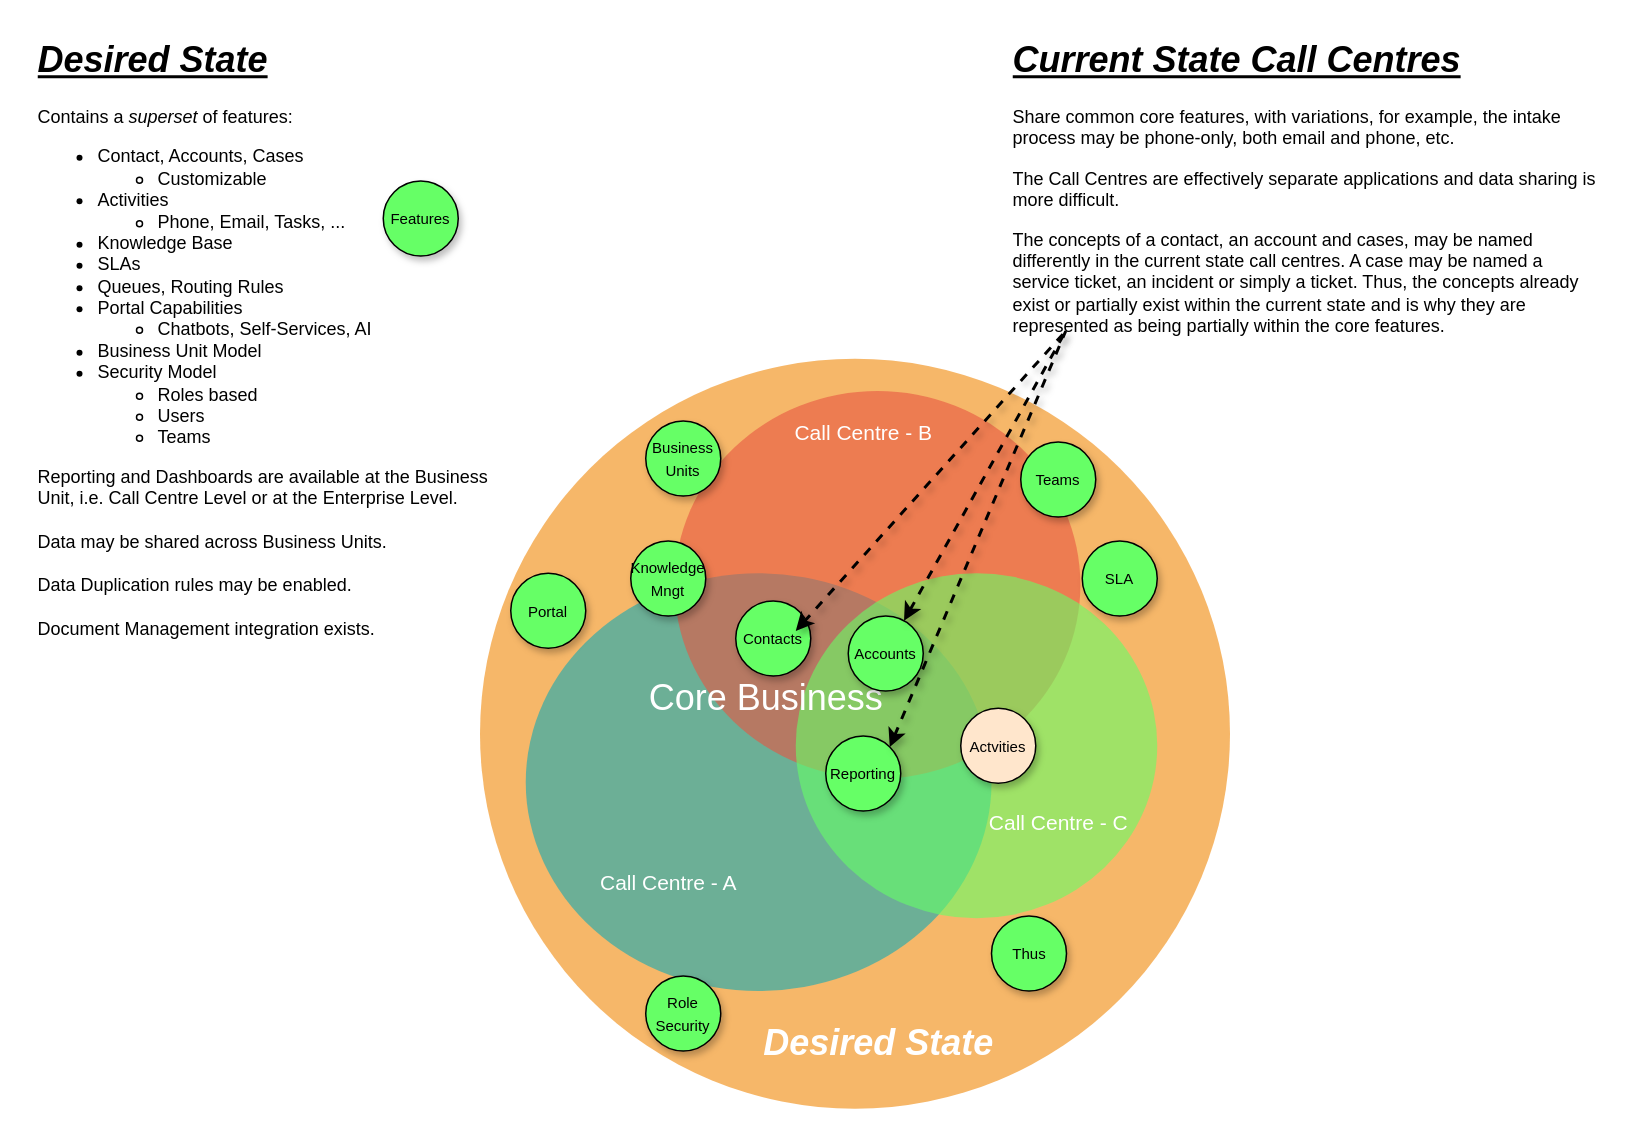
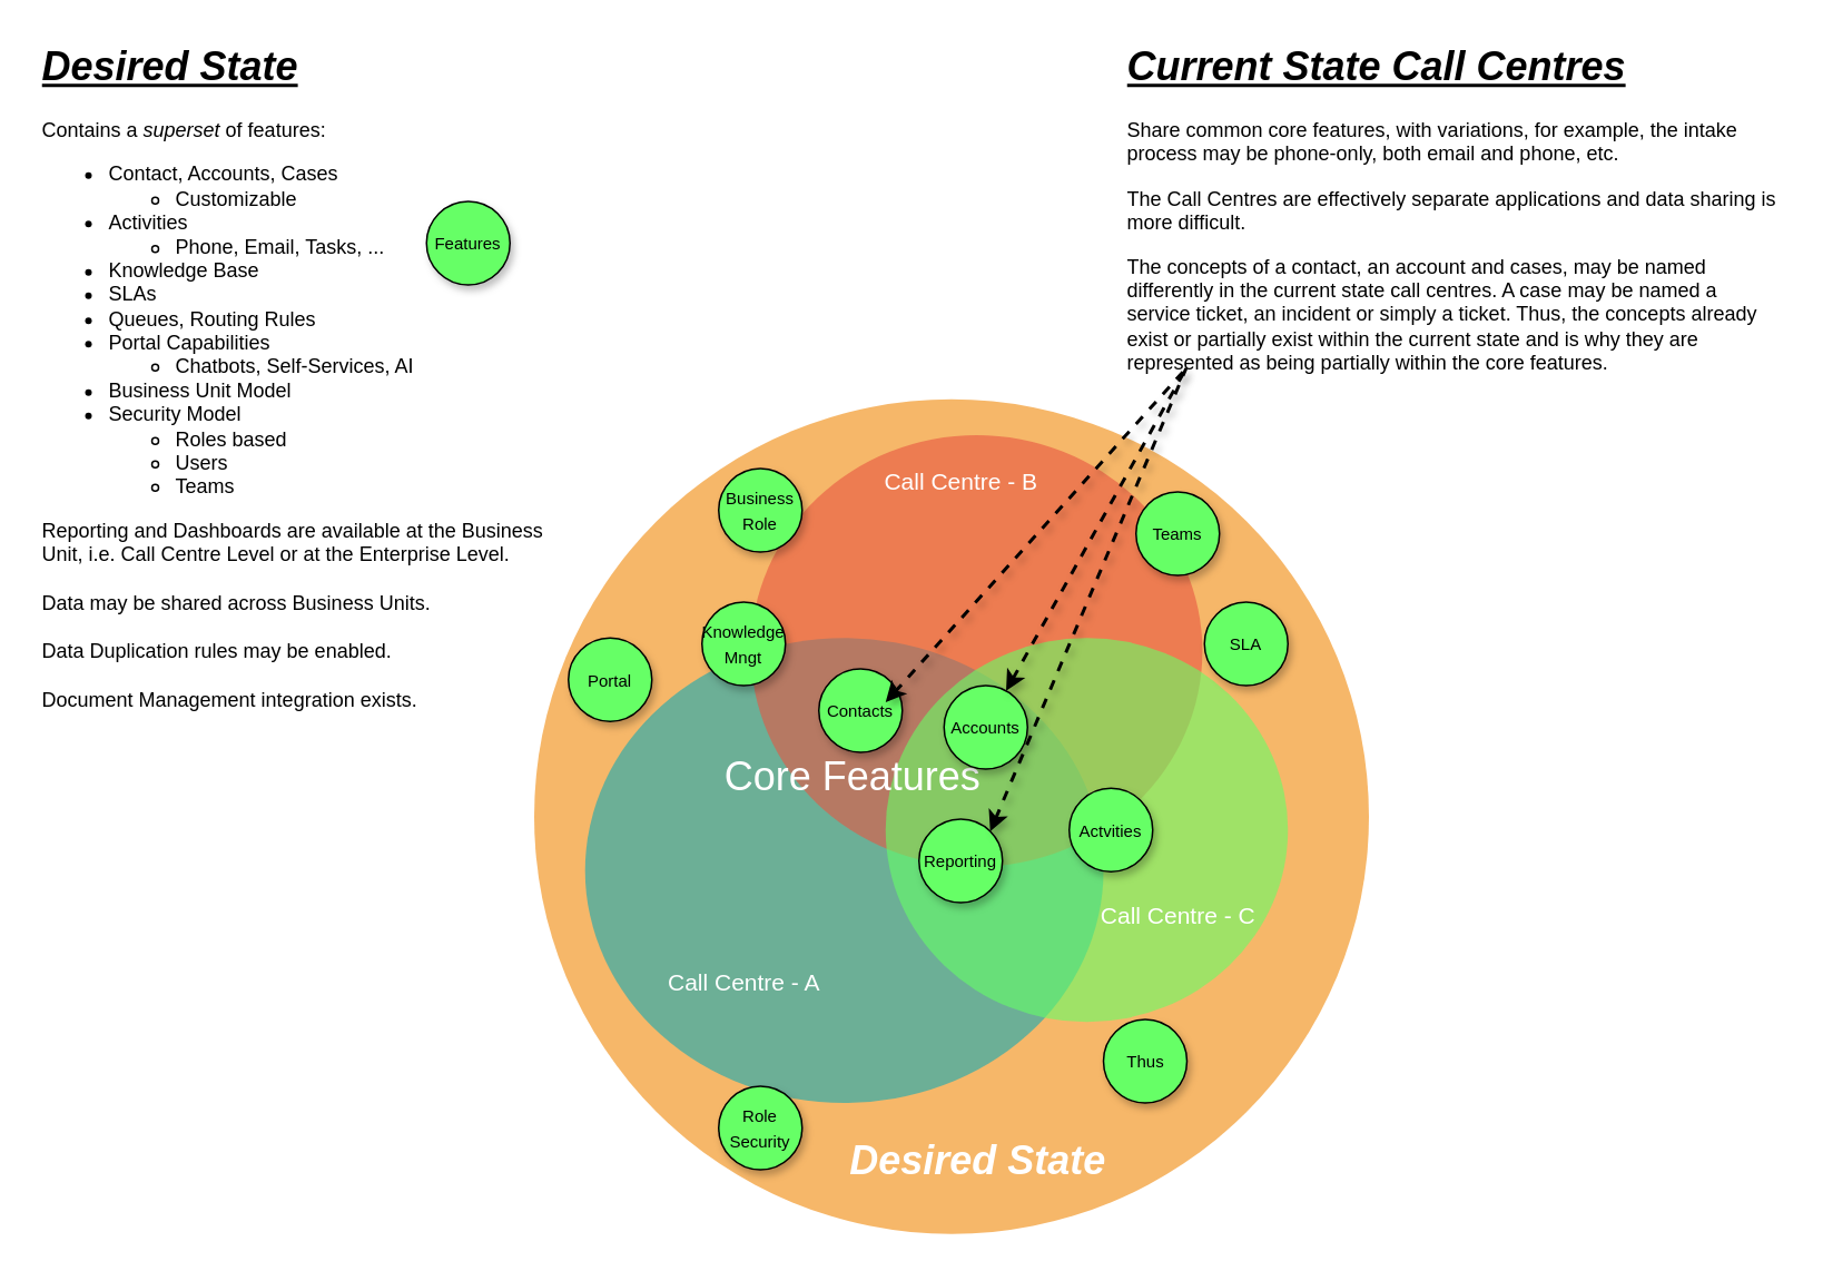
  <mxCell id="0" />
  <mxCell id="1" parent="0" />
  <mxCell id="2" value="" style="ellipse;fillColor=#F08705;opacity=60;strokeColor=none;html=1;fontColor=#FFFFFF;" parent="1" vertex="1"><mxGeometry x="319.5" y="238.5" width="500" height="500" as="geometry" /></mxCell>
  <mxCell id="3" value="" style="ellipse;fillColor=#12AAB5;opacity=60;strokeColor=none;html=1;fontColor=#FFFFFF;" parent="1" vertex="1"><mxGeometry x="350" y="381.5" width="310.5" height="278.5" as="geometry" /></mxCell>
  <mxCell id="4" value="" style="ellipse;fillColor=#e85642;opacity=60;strokeColor=none;html=1;fontColor=#FFFFFF;" parent="1" vertex="1"><mxGeometry x="449.25" y="260" width="270.5" height="258.5" as="geometry" /></mxCell>
  <mxCell id="5" value="&lt;font style=&quot;font-size: 14px&quot;&gt;Call Centre - A&lt;/font&gt;" style="text;fontSize=24;align=center;verticalAlign=middle;html=1;fontColor=#FFFFFF;" parent="1" vertex="1"><mxGeometry x="350" y="550" width="190" height="70" as="geometry" /></mxCell>
  <mxCell id="6" value="&lt;b&gt;&lt;i&gt;Desired State&lt;/i&gt;&lt;/b&gt;" style="text;fontSize=24;align=center;verticalAlign=middle;html=1;fontColor=#FFFFFF;" parent="1" vertex="1"><mxGeometry x="489.5" y="660" width="190" height="70" as="geometry" /></mxCell>
  <mxCell id="7" value="&lt;font style=&quot;font-size: 14px&quot;&gt;Call Centre - B&lt;/font&gt;" style="text;fontSize=24;align=center;verticalAlign=middle;html=1;fontColor=#FFFFFF;" vertex="1" parent="1"><mxGeometry x="480" y="250" width="190" height="70" as="geometry" /></mxCell>
  <mxCell id="8" value="" style="ellipse;opacity=60;strokeColor=none;html=1;fontColor=#FFFFFF;fillColor=#66FF66;" vertex="1" parent="1"><mxGeometry x="530" y="381.5" width="241" height="230" as="geometry" /></mxCell>
  <mxCell id="9" value="&lt;font style=&quot;font-size: 14px&quot;&gt;Call Centre - C&lt;/font&gt;" style="text;fontSize=24;align=center;verticalAlign=middle;html=1;fontColor=#FFFFFF;" vertex="1" parent="1"><mxGeometry x="610" y="510" width="190" height="70" as="geometry" /></mxCell>
- <mxCell id="10" value="Core Business" style="text;fontSize=24;align=center;verticalAlign=middle;html=1;fontColor=#FFFFFF;" vertex="1" parent="1"><mxGeometry x="415" y="430" width="190" height="70" as="geometry" /></mxCell>
+ <mxCell id="10" value="Core Features" style="text;fontSize=24;align=center;verticalAlign=middle;html=1;fontColor=#FFFFFF;" vertex="1" parent="1"><mxGeometry x="415" y="430" width="190" height="70" as="geometry" /></mxCell>
  <mxCell id="11" value="&lt;h1&gt;&lt;i&gt;&lt;u&gt;Desired State&lt;/u&gt;&lt;/i&gt;&lt;/h1&gt;&lt;p&gt;Contains a &lt;i&gt;superset &lt;/i&gt;of features:&lt;/p&gt;&lt;p&gt;&lt;/p&gt;&lt;ul&gt;&lt;li&gt;Contact, Accounts, Cases&lt;/li&gt;&lt;ul&gt;&lt;li&gt;&lt;span&gt;Customizable&lt;/span&gt;&lt;/li&gt;&lt;/ul&gt;&lt;li&gt;Activities&lt;/li&gt;&lt;ul&gt;&lt;li&gt;Phone, Email, Tasks, ...&lt;/li&gt;&lt;/ul&gt;&lt;li&gt;Knowledge Base&lt;/li&gt;&lt;li&gt;SLAs&lt;/li&gt;&lt;li&gt;Queues, Routing Rules&lt;/li&gt;&lt;li&gt;Portal Capabilities&lt;/li&gt;&lt;ul&gt;&lt;li&gt;Chatbots, Self-Services, AI&lt;/li&gt;&lt;/ul&gt;&lt;li&gt;Business Unit Model&lt;/li&gt;&lt;li&gt;Security Model&lt;/li&gt;&lt;ul&gt;&lt;li&gt;Roles based&lt;/li&gt;&lt;li&gt;Users&lt;/li&gt;&lt;li&gt;Teams&lt;/li&gt;&lt;/ul&gt;&lt;/ul&gt;&lt;span&gt;Reporting and Dashboards are available at the Business Unit, i.e. Call Centre Level or at the Enterprise Level.&lt;/span&gt;&lt;br&gt;&lt;div&gt;&lt;br&gt;&lt;/div&gt;&lt;div&gt;Data may be shared across Business Units.&lt;/div&gt;&lt;div&gt;&lt;br&gt;&lt;/div&gt;&lt;div&gt;Data Duplication rules may be enabled.&lt;/div&gt;&lt;div&gt;&lt;br&gt;&lt;/div&gt;&lt;div&gt;Document Management integration exists.&lt;/div&gt;&lt;br&gt;&lt;p&gt;&lt;/p&gt;" style="text;html=1;strokeColor=none;fillColor=none;spacing=5;spacingTop=-20;whiteSpace=wrap;overflow=hidden;rounded=0;" vertex="1" parent="1"><mxGeometry x="20" y="20" width="320" height="460" as="geometry" /></mxCell>
  <mxCell id="12" value="&lt;h1&gt;&lt;i&gt;&lt;u&gt;Current State Call Centres&lt;/u&gt;&lt;/i&gt;&lt;/h1&gt;&lt;p&gt;Share common core&amp;nbsp;features, with variations, for example, the intake process may be phone-only, both email and phone, etc.&lt;/p&gt;&lt;p&gt;The Call Centres are effectively separate applications and data sharing is more difficult.&lt;/p&gt;&lt;p&gt;The concepts of a contact, an account and cases, may be named differently in the current state call centres. A case may be named a service ticket, an incident or simply a ticket. Thus, the concepts already exist or partially exist within the current state and is why they are represented as being partially within the core features.&lt;/p&gt;&lt;br&gt;&lt;p&gt;&lt;/p&gt;" style="text;html=1;strokeColor=none;fillColor=none;spacing=5;spacingTop=-20;whiteSpace=wrap;overflow=hidden;rounded=0;" vertex="1" parent="1"><mxGeometry x="670" y="20" width="400" height="310" as="geometry" /></mxCell>
  <mxCell id="13" value="&lt;font style=&quot;font-size: 10px&quot;&gt;Contacts&lt;/font&gt;" style="ellipse;whiteSpace=wrap;html=1;aspect=fixed;fillColor=#66FF66;shadow=1;" vertex="1" parent="1"><mxGeometry x="490" y="400" width="50" height="50" as="geometry" /></mxCell>
  <mxCell id="14" value="&lt;font style=&quot;font-size: 10px&quot;&gt;Accounts&lt;/font&gt;" style="ellipse;whiteSpace=wrap;html=1;aspect=fixed;fillColor=#66FF66;shadow=1;" vertex="1" parent="1"><mxGeometry x="565" y="410" width="50" height="50" as="geometry" /></mxCell>
  <mxCell id="15" value="&lt;font style=&quot;font-size: 10px&quot;&gt;Reporting&lt;/font&gt;" style="ellipse;whiteSpace=wrap;html=1;aspect=fixed;fillColor=#66FF66;shadow=1;" vertex="1" parent="1"><mxGeometry x="550" y="490" width="50" height="50" as="geometry" /></mxCell>
- <mxCell id="16" value="&lt;font style=&quot;font-size: 10px&quot;&gt;Actvities&lt;/font&gt;" style="ellipse;whiteSpace=wrap;html=1;aspect=fixed;fillColor=#ffe6cc;shadow=1;" vertex="1" parent="1"><mxGeometry x="640" y="471.5" width="50" height="50" as="geometry" /></mxCell>
+ <mxCell id="16" value="&lt;font style=&quot;font-size: 10px&quot;&gt;Actvities&lt;/font&gt;" style="ellipse;whiteSpace=wrap;html=1;aspect=fixed;fillColor=#66FF66;shadow=1;" vertex="1" parent="1"><mxGeometry x="640" y="471.5" width="50" height="50" as="geometry" /></mxCell>
  <mxCell id="17" value="&lt;font style=&quot;font-size: 10px&quot;&gt;Knowledge&lt;br&gt;Mngt&lt;br&gt;&lt;/font&gt;" style="ellipse;whiteSpace=wrap;html=1;aspect=fixed;fillColor=#66FF66;shadow=1;" vertex="1" parent="1"><mxGeometry x="420" y="360" width="50" height="50" as="geometry" /></mxCell>
  <mxCell id="18" value="&lt;font style=&quot;font-size: 10px&quot;&gt;SLA&lt;br&gt;&lt;/font&gt;" style="ellipse;whiteSpace=wrap;html=1;aspect=fixed;fillColor=#66FF66;shadow=1;" vertex="1" parent="1"><mxGeometry x="721" y="360" width="50" height="50" as="geometry" /></mxCell>
  <mxCell id="19" value="&lt;font style=&quot;font-size: 10px&quot;&gt;Thus&lt;br&gt;&lt;/font&gt;" style="ellipse;whiteSpace=wrap;html=1;aspect=fixed;fillColor=#66FF66;shadow=1;" vertex="1" parent="1"><mxGeometry x="660.5" y="610" width="50" height="50" as="geometry" /></mxCell>
  <mxCell id="20" value="&lt;font style=&quot;font-size: 10px&quot;&gt;Portal&lt;span style=&quot;color: rgba(0 , 0 , 0 , 0) ; font-family: monospace ; font-size: 0px&quot;&gt;%3CmxGraphModel%3E%3Croot%3E%3CmxCell%20id%3D%220%22%2F%3E%3CmxCell%20id%3D%221%22%20parent%3D%220%22%2F%3E%3CmxCell%20id%3D%222%22%20value%3D%22%26lt%3Bfont%20style%3D%26quot%3Bfont-size%3A%2010px%26quot%3B%26gt%3BQueues%26lt%3Bbr%26gt%3B%26lt%3B%2Ffont%26gt%3B%22%20style%3D%22ellipse%3BwhiteSpace%3Dwrap%3Bhtml%3D1%3Baspect%3Dfixed%3BfillColor%3D%2366FF66%3B%22%20vertex%3D%221%22%20parent%3D%221%22%3E%3CmxGeometry%20x%3D%22680.5%22%20y%3D%22680%22%20width%3D%2250%22%20height%3D%2250%22%20as%3D%22geometry%22%2F%3E%3C%2FmxCell%3E%3C%2Froot%3E%3C%2FmxGraphModel%3E&lt;/span&gt;&lt;br&gt;&lt;/font&gt;" style="ellipse;whiteSpace=wrap;html=1;aspect=fixed;fillColor=#66FF66;shadow=1;" vertex="1" parent="1"><mxGeometry x="340" y="381.5" width="50" height="50" as="geometry" /></mxCell>
- <mxCell id="21" value="&lt;font style=&quot;font-size: 10px&quot;&gt;Business&lt;br&gt;Units&lt;br&gt;&lt;/font&gt;" style="ellipse;whiteSpace=wrap;html=1;aspect=fixed;fillColor=#66FF66;shadow=1;" vertex="1" parent="1"><mxGeometry x="430" y="280" width="50" height="50" as="geometry" /></mxCell>
+ <mxCell id="21" value="&lt;font style=&quot;font-size: 10px&quot;&gt;Business&lt;br&gt;Role&lt;br&gt;&lt;/font&gt;" style="ellipse;whiteSpace=wrap;html=1;aspect=fixed;fillColor=#66FF66;shadow=1;" vertex="1" parent="1"><mxGeometry x="430" y="280" width="50" height="50" as="geometry" /></mxCell>
  <mxCell id="22" value="&lt;font style=&quot;font-size: 10px&quot;&gt;Role&lt;br&gt;Security&lt;br&gt;&lt;/font&gt;" style="ellipse;whiteSpace=wrap;html=1;aspect=fixed;fillColor=#66FF66;shadow=1;" vertex="1" parent="1"><mxGeometry x="430" y="650" width="50" height="50" as="geometry" /></mxCell>
  <mxCell id="23" value="&lt;font style=&quot;font-size: 10px&quot;&gt;Teams&lt;br&gt;&lt;/font&gt;" style="ellipse;whiteSpace=wrap;html=1;aspect=fixed;fillColor=#66FF66;shadow=1;" vertex="1" parent="1"><mxGeometry x="680" y="294" width="50" height="50" as="geometry" /></mxCell>
  <mxCell id="24" value="&lt;font style=&quot;font-size: 10px&quot;&gt;Features&lt;br&gt;&lt;/font&gt;" style="ellipse;whiteSpace=wrap;html=1;aspect=fixed;fillColor=#66FF66;shadow=1;" vertex="1" parent="1"><mxGeometry x="255" y="120" width="50" height="50" as="geometry" /></mxCell>
  <mxCell id="25" value="" style="endArrow=none;html=1;startArrow=classic;startFill=1;endFill=0;shadow=1;dashed=1;strokeWidth=2;" edge="1" parent="1"><mxGeometry width="50" height="50" relative="1" as="geometry"><mxPoint x="530" y="420" as="sourcePoint" /><mxPoint x="710" y="220" as="targetPoint" /></mxGeometry></mxCell>
  <mxCell id="26" value="" style="endArrow=none;html=1;startArrow=classic;startFill=1;endFill=0;shadow=1;dashed=1;strokeWidth=2;" edge="1" parent="1" source="14"><mxGeometry width="50" height="50" relative="1" as="geometry"><mxPoint x="540" y="430" as="sourcePoint" /><mxPoint x="710" y="220" as="targetPoint" /></mxGeometry></mxCell>
  <mxCell id="27" value="" style="endArrow=none;html=1;startArrow=classic;startFill=1;endFill=0;exitX=1;exitY=0;exitDx=0;exitDy=0;shadow=1;dashed=1;strokeWidth=2;" edge="1" parent="1" source="15"><mxGeometry width="50" height="50" relative="1" as="geometry"><mxPoint x="613.389" y="423.887" as="sourcePoint" /><mxPoint x="710" y="220" as="targetPoint" /></mxGeometry></mxCell>
